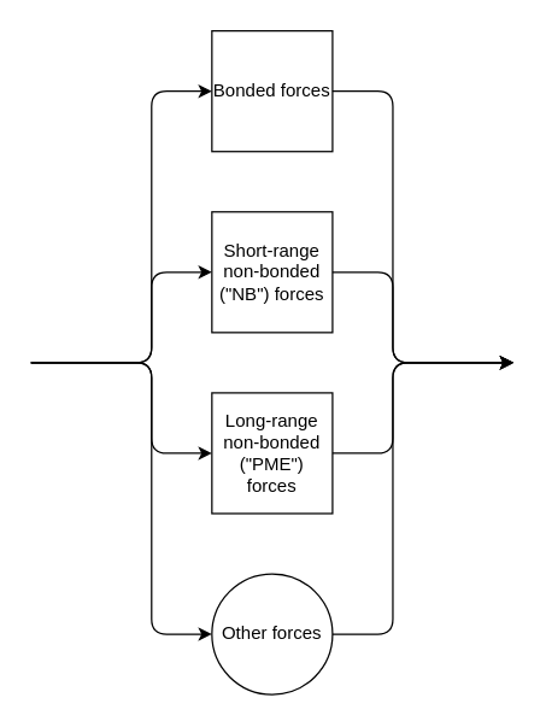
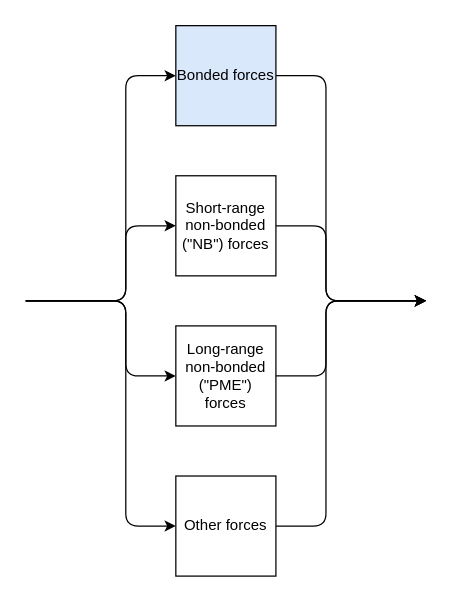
  <mxCell id="0" />
  <mxCell id="1" parent="0" />
- <mxCell id="2" value="Bonded forces" style="whiteSpace=wrap;html=1;aspect=fixed;" parent="1" vertex="1"><mxGeometry x="140" y="20" width="80" height="80" as="geometry" /></mxCell>
+ <mxCell id="2" value="Bonded forces" style="whiteSpace=wrap;html=1;aspect=fixed;fillColor=#dae8fc;" parent="1" vertex="1"><mxGeometry x="140" y="20" width="80" height="80" as="geometry" /></mxCell>
  <mxCell id="3" value="Short-range&lt;br&gt;non-bonded (&quot;NB&quot;) forces" style="whiteSpace=wrap;html=1;aspect=fixed;" parent="1" vertex="1"><mxGeometry x="140" y="140" width="80" height="80" as="geometry" /></mxCell>
  <mxCell id="4" value="Long-range non-bonded (&quot;PME&quot;) forces" style="whiteSpace=wrap;html=1;aspect=fixed;" parent="1" vertex="1"><mxGeometry x="140" y="260" width="80" height="80" as="geometry" /></mxCell>
- <mxCell id="5" value="Other forces" style="ellipse;whiteSpace=wrap;html=1;aspect=fixed;" parent="1" vertex="1"><mxGeometry x="140" y="380" width="80" height="80" as="geometry" /></mxCell>
+ <mxCell id="5" value="Other forces" style="whiteSpace=wrap;html=1;aspect=fixed;" parent="1" vertex="1"><mxGeometry x="140" y="380" width="80" height="80" as="geometry" /></mxCell>
  <mxCell id="6" value="" style="endArrow=classic;html=1;exitX=1;exitY=0.5;exitDx=0;exitDy=0;" parent="1" source="2" edge="1"><mxGeometry width="50" height="50" relative="1" as="geometry"><mxPoint x="590" y="70" as="sourcePoint" /><mxPoint x="340" y="240" as="targetPoint" /><Array as="points"><mxPoint x="260" y="60" /><mxPoint x="260" y="240" /></Array></mxGeometry></mxCell>
  <mxCell id="7" value="" style="endArrow=classic;html=1;" parent="1" edge="1"><mxGeometry width="50" height="50" relative="1" as="geometry"><mxPoint x="20" y="240" as="sourcePoint" /><mxPoint x="140" y="60" as="targetPoint" /><Array as="points"><mxPoint x="100" y="240" /><mxPoint x="100" y="60" /></Array></mxGeometry></mxCell>
  <mxCell id="8" value="" style="endArrow=classic;html=1;exitX=1;exitY=0.5;exitDx=0;exitDy=0;" edge="1" parent="1" source="5"><mxGeometry width="50" height="50" relative="1" as="geometry"><mxPoint x="300" y="270" as="sourcePoint" /><mxPoint x="340" y="240" as="targetPoint" /><Array as="points"><mxPoint x="260" y="420" /><mxPoint x="260" y="240" /></Array></mxGeometry></mxCell>
  <mxCell id="9" value="" style="endArrow=classic;html=1;exitX=1;exitY=0.5;exitDx=0;exitDy=0;" edge="1" parent="1" source="4"><mxGeometry width="50" height="50" relative="1" as="geometry"><mxPoint x="300" y="270" as="sourcePoint" /><mxPoint x="340" y="240" as="targetPoint" /><Array as="points"><mxPoint x="260" y="300" /><mxPoint x="260" y="240" /></Array></mxGeometry></mxCell>
  <mxCell id="10" value="" style="endArrow=classic;html=1;exitX=1;exitY=0.5;exitDx=0;exitDy=0;" edge="1" parent="1" source="3"><mxGeometry width="50" height="50" relative="1" as="geometry"><mxPoint x="300" y="270" as="sourcePoint" /><mxPoint x="340" y="240" as="targetPoint" /><Array as="points"><mxPoint x="260" y="180" /><mxPoint x="260" y="240" /></Array></mxGeometry></mxCell>
  <mxCell id="11" value="" style="endArrow=classic;html=1;entryX=0;entryY=0.5;entryDx=0;entryDy=0;" edge="1" parent="1" target="3"><mxGeometry width="50" height="50" relative="1" as="geometry"><mxPoint x="20" y="240" as="sourcePoint" /><mxPoint x="350" y="220" as="targetPoint" /><Array as="points"><mxPoint x="100" y="240" /><mxPoint x="100" y="180" /></Array></mxGeometry></mxCell>
  <mxCell id="12" value="" style="endArrow=classic;html=1;entryX=0;entryY=0.5;entryDx=0;entryDy=0;" edge="1" parent="1" target="4"><mxGeometry width="50" height="50" relative="1" as="geometry"><mxPoint x="20" y="240" as="sourcePoint" /><mxPoint x="350" y="220" as="targetPoint" /><Array as="points"><mxPoint x="100" y="240" /><mxPoint x="100" y="300" /></Array></mxGeometry></mxCell>
  <mxCell id="13" value="" style="endArrow=classic;html=1;entryX=0;entryY=0.5;entryDx=0;entryDy=0;" edge="1" parent="1" target="5"><mxGeometry width="50" height="50" relative="1" as="geometry"><mxPoint x="20" y="240" as="sourcePoint" /><mxPoint x="350" y="220" as="targetPoint" /><Array as="points"><mxPoint x="100" y="240" /><mxPoint x="100" y="420" /></Array></mxGeometry></mxCell>
